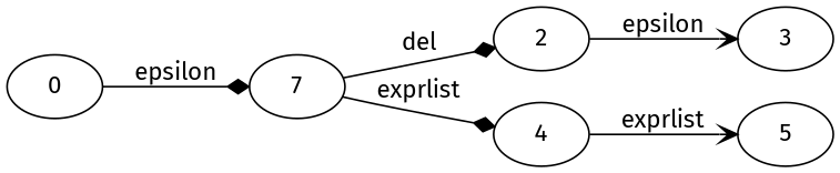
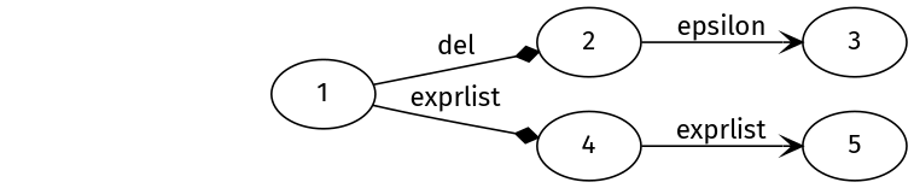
  digraph {
    fontname="Fira Sans"
    rankdir=LR
    node [fontname="Fira Sans"]
    edge [arrowhead=diamond fontname="Fira Sans"]
-   0
-   1 [label=7]
+   1
    2
    4
    3
    5
-   0 -> 1 [label=epsilon]
    1 -> 2 [label=del]
    1 -> 4 [label=exprlist]
    2 -> 3 [arrowhead=vee label=epsilon]
    4 -> 5 [arrowhead=vee label=exprlist]
  }
